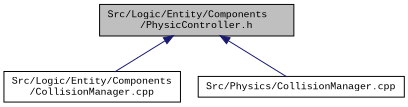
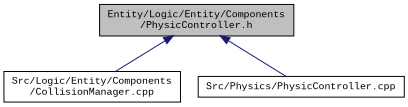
  digraph {
    fontname="Liberation Mono"
    node [color=black fillcolor=white fontname="Liberation Mono" fontsize=10 shape=record style=filled]
    edge [color=midnightblue dir=back fontname="Liberation Mono" fontsize=10 labelfontname=FreeSans labelfontsize=10 style=solid]
-   n1 [fillcolor=grey75 fontcolor=black height=0.2 label="Src/Logic/Entity/Components\l/PhysicController.h" width=0.4]
+   n1 [fillcolor=grey75 fontcolor=black height=0.2 label="Entity/Logic/Entity/Components\l/PhysicController.h" width=0.4]
    n2 [height=0.2 label="Src/Logic/Entity/Components\l/CollisionManager.cpp" width=0.4]
-   n3 [height=0.2 label="Src/Physics/CollisionManager.cpp" width=0.4]
+   n3 [height=0.2 label="Src/Physics/PhysicController.cpp" width=0.4]
    n1 -> n2
    n1 -> n3
  }
